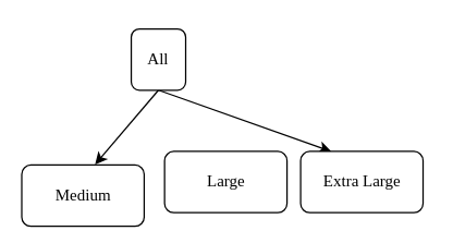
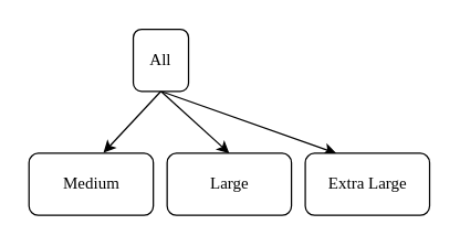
  <mxCell id="0" />
  <mxCell id="1" parent="0" />
  <mxCell id="2" value="Large&lt;br&gt;" style="whiteSpace=wrap;html=1;rounded=1;shadow=0;labelBackgroundColor=none;strokeColor=#000000;strokeWidth=1;fillColor=#ffffff;fontFamily=Verdana;fontSize=12;fontColor=#000000;align=center;" parent="1" vertex="1"><mxGeometry x="120.5" y="110.5" width="90" height="45" as="geometry" /></mxCell>
+ <mxCell id="3" style="edgeStyle=none;rounded=0;orthogonalLoop=1;jettySize=auto;html=0;exitX=0.5;exitY=1;exitDx=0;exitDy=0;entryX=0.5;entryY=0;entryDx=0;entryDy=0;endArrow=classic;endFill=1;fontColor=none;shadow=0;" parent="1" source="7" target="2" edge="1"><mxGeometry relative="1" as="geometry" /></mxCell>
  <mxCell id="4" style="edgeStyle=orthogonalEdgeStyle;orthogonalLoop=1;jettySize=auto;html=1;strokeColor=none;rounded=0;" edge="1" parent="1" source="7" target="8"><mxGeometry relative="1" as="geometry" /></mxCell>
  <mxCell id="5" style="edgeStyle=none;rounded=0;orthogonalLoop=1;jettySize=auto;html=1;strokeColor=#000000;exitX=0.5;exitY=1;exitDx=0;exitDy=0;entryX=0.599;entryY=-0.008;entryDx=0;entryDy=0;entryPerimeter=0;" edge="1" parent="1" source="7" target="8"><mxGeometry relative="1" as="geometry"><mxPoint x="81" y="118" as="targetPoint" /></mxGeometry></mxCell>
  <mxCell id="6" style="edgeStyle=none;rounded=0;orthogonalLoop=1;jettySize=auto;html=1;strokeColor=#000000;exitX=0.5;exitY=1;exitDx=0;exitDy=0;entryX=0.25;entryY=0;entryDx=0;entryDy=0;" edge="1" parent="1" source="7" target="9"><mxGeometry relative="1" as="geometry" /></mxCell>
  <mxCell id="7" value="All" style="whiteSpace=wrap;html=1;rounded=1;shadow=0;labelBackgroundColor=none;strokeColor=#000000;strokeWidth=1;fillColor=#ffffff;fontFamily=Verdana;fontSize=12;fontColor=#000000;align=center;" parent="1" vertex="1"><mxGeometry x="96" y="20.5" width="40" height="45" as="geometry" /></mxCell>
- <mxCell id="8" value="Medium" style="whiteSpace=wrap;html=1;rounded=1;shadow=0;labelBackgroundColor=none;strokeColor=#000000;strokeWidth=1;fillColor=#ffffff;fontFamily=Verdana;fontSize=12;fontColor=#000000;align=center;glass=0;" vertex="1" parent="1"><mxGeometry x="15.5" y="120.5" width="90" height="45" as="geometry" /></mxCell>
+ <mxCell id="8" value="Medium" style="whiteSpace=wrap;html=1;rounded=1;shadow=0;labelBackgroundColor=none;strokeColor=#000000;strokeWidth=1;fillColor=#ffffff;fontFamily=Verdana;fontSize=12;fontColor=#000000;align=center;glass=0;" vertex="1" parent="1"><mxGeometry x="20.5" y="110.5" width="90" height="45" as="geometry" /></mxCell>
  <mxCell id="9" value="Extra Large&lt;br&gt;" style="whiteSpace=wrap;html=1;rounded=1;shadow=0;labelBackgroundColor=none;strokeColor=#000000;strokeWidth=1;fillColor=#ffffff;fontFamily=Verdana;fontSize=12;fontColor=#000000;align=center;glass=0;" vertex="1" parent="1"><mxGeometry x="220.5" y="110.5" width="90" height="45" as="geometry" /></mxCell>
